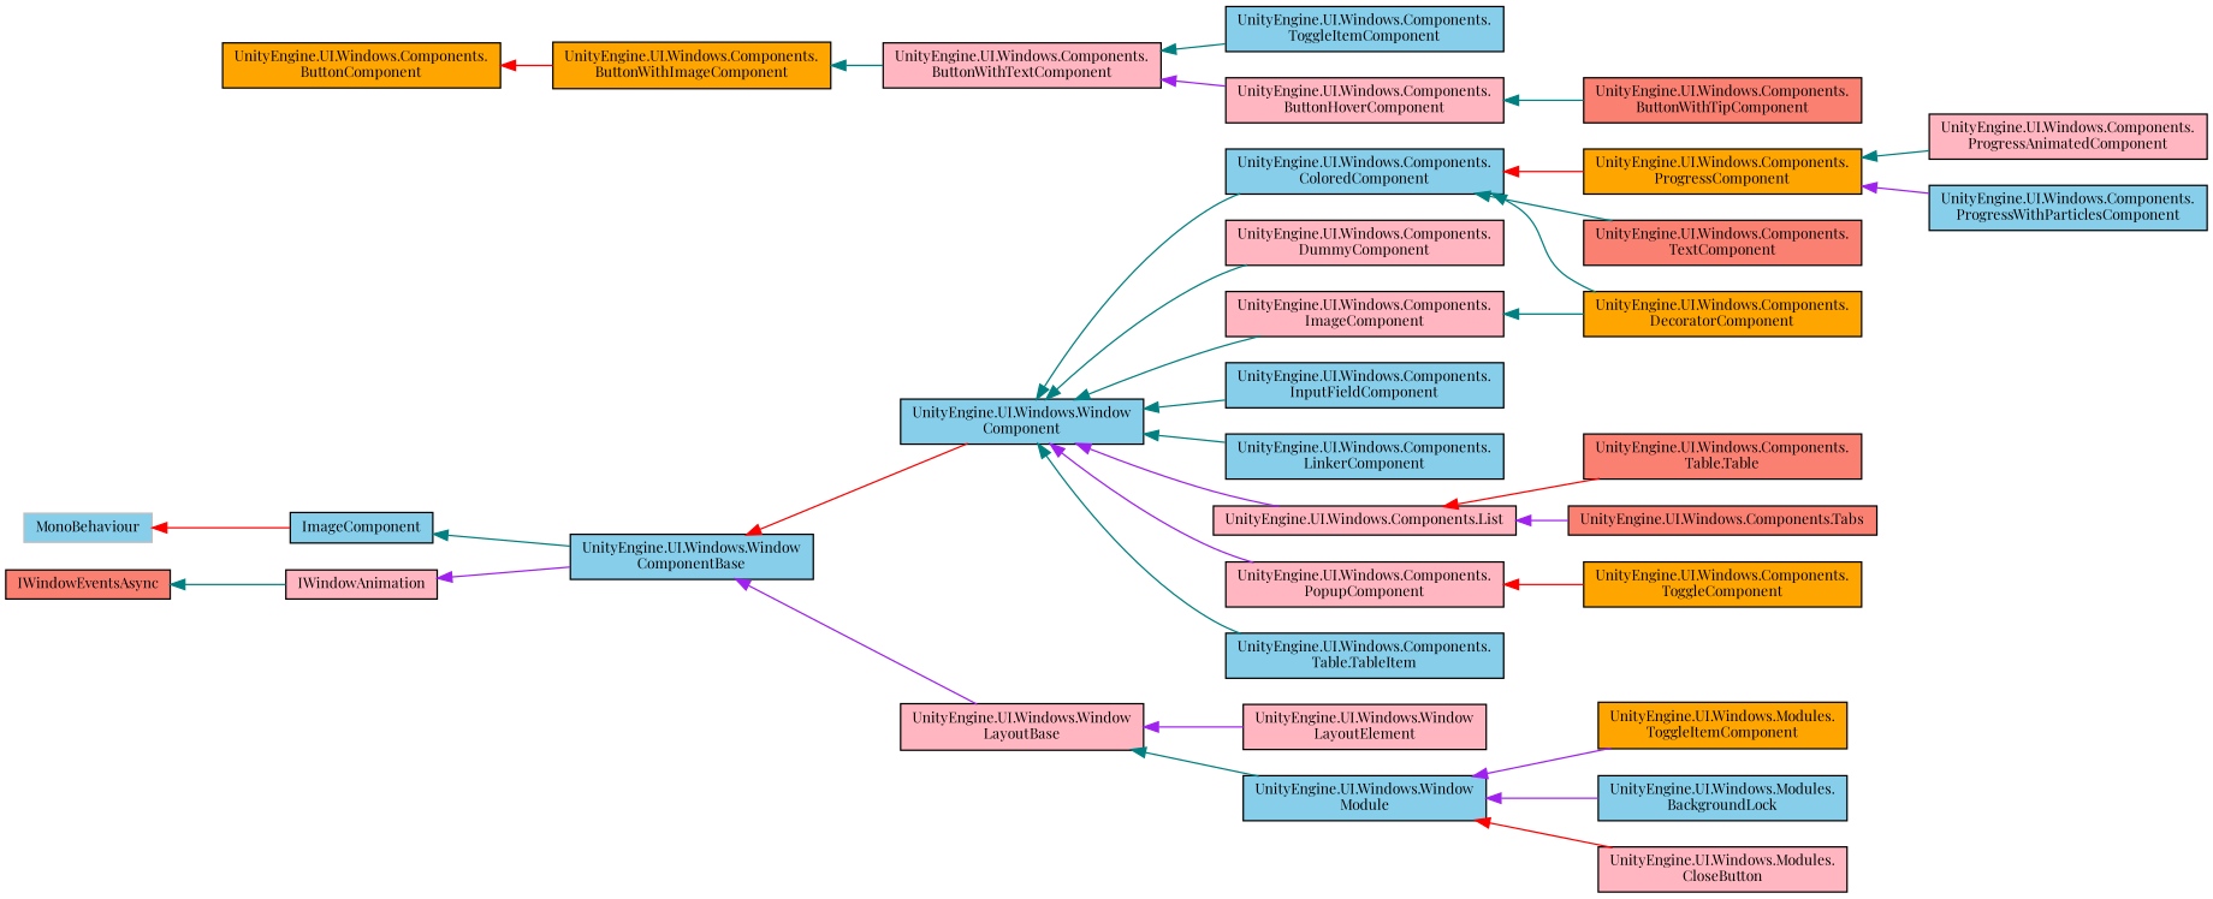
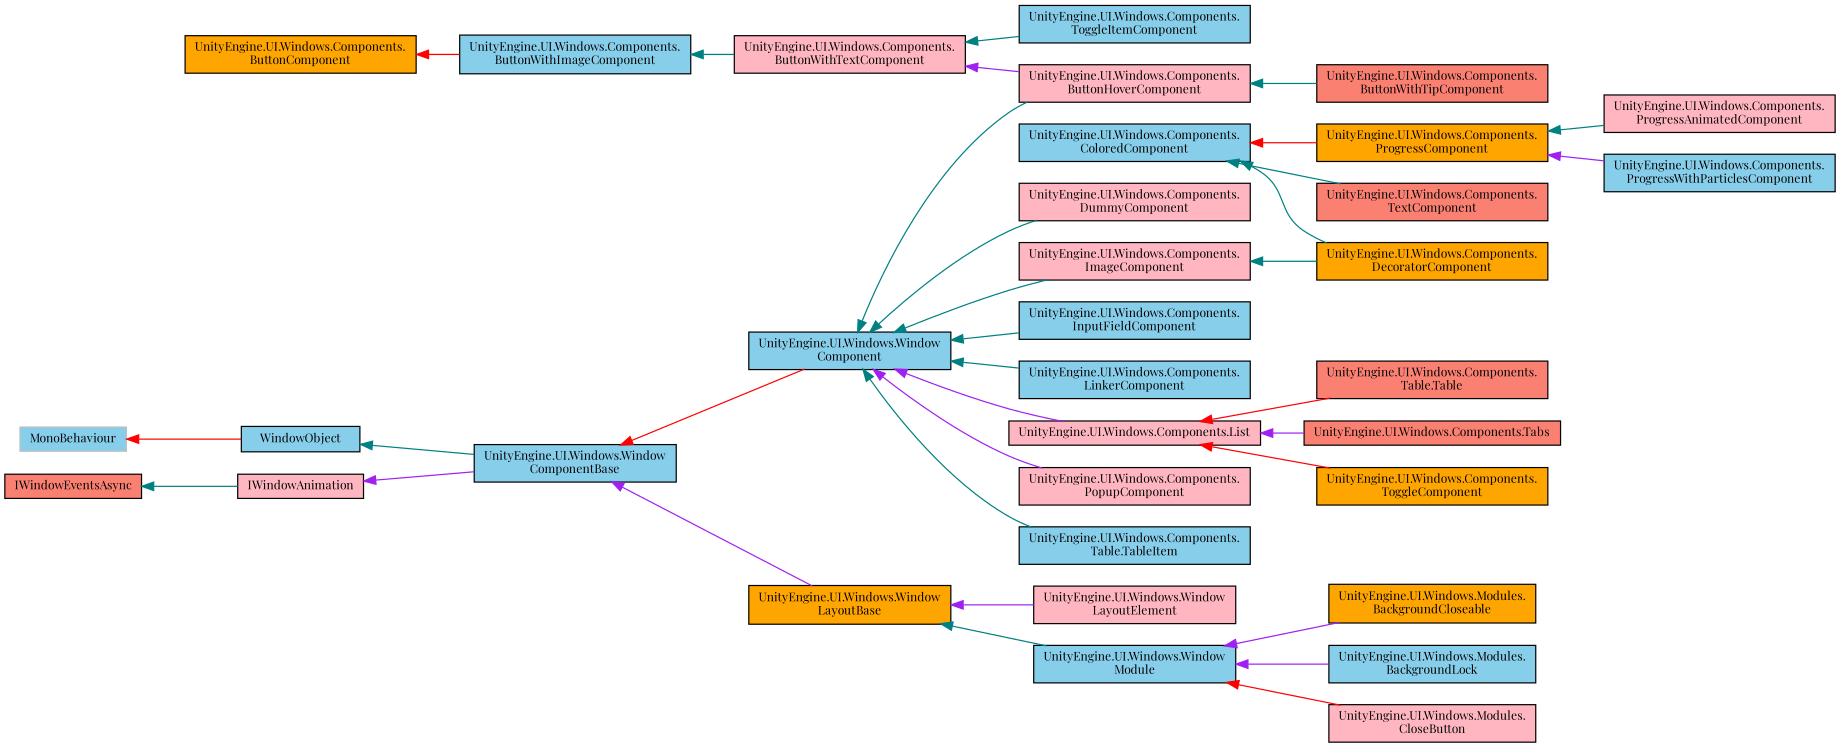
  digraph {
    fontname="Playfair Display"
    rankdir=LR
    node [color=black fillcolor=skyblue fontname="Playfair Display" fontsize=10 shape=record style=filled]
    edge [color=teal dir=back fontname="Playfair Display" fontsize=10 labelfontname=FreeSans labelfontsize=10 style=solid]
    n1 [fontcolor=black height=0.2 label="UnityEngine.UI.Windows.Window\lComponentBase" width=0.4]
    n2 [height=0.2 label="UnityEngine.UI.Windows.Window\lComponent" width=0.4]
-   n3 [fillcolor=lightpink height=0.2 label="UnityEngine.UI.Windows.Window\lLayoutBase" width=0.4]
+   n3 [fillcolor=orange height=0.2 label="UnityEngine.UI.Windows.Window\lLayoutBase" width=0.4]
    n4 [height=0.2 label="UnityEngine.UI.Windows.Components.\lColoredComponent" width=0.4]
    n5 [fillcolor=lightpink height=0.2 label="UnityEngine.UI.Windows.Components.\lDummyComponent" width=0.4]
    n6 [fillcolor=lightpink height=0.2 label="UnityEngine.UI.Windows.Components.\lImageComponent" width=0.4]
    n7 [height=0.2 label="UnityEngine.UI.Windows.Components.\lInputFieldComponent" width=0.4]
    n8 [height=0.2 label="UnityEngine.UI.Windows.Components.\lLinkerComponent" width=0.4]
    n9 [fillcolor=lightpink height=0.2 label="UnityEngine.UI.Windows.Components.List" width=0.4]
    n10 [fillcolor=lightpink height=0.2 label="UnityEngine.UI.Windows.Components.\lPopupComponent" width=0.4]
    n11 [height=0.2 label="UnityEngine.UI.Windows.Components.\lTable.TableItem" width=0.4]
    n12 [fillcolor=lightpink height=0.2 label="UnityEngine.UI.Windows.Window\lLayoutElement" width=0.4]
    n13 [height=0.2 label="UnityEngine.UI.Windows.Window\lModule" width=0.4]
-   n14 [height=0.2 label=ImageComponent width=0.4]
+   n14 [height=0.2 label=WindowObject width=0.4]
    n15 [color=grey75 height=0.2 label=MonoBehaviour width=0.4]
    n16 [fillcolor=lightpink height=0.2 label=IWindowAnimation width=0.4]
    n17 [fillcolor=salmon height=0.2 label=IWindowEventsAsync width=0.4]
    n18 [fillcolor=orange height=0.2 label="UnityEngine.UI.Windows.Components.\lProgressComponent" width=0.4]
    n19 [fillcolor=salmon height=0.2 label="UnityEngine.UI.Windows.Components.\lTextComponent" width=0.4]
    n20 [fillcolor=orange height=0.2 label="UnityEngine.UI.Windows.Components.\lDecoratorComponent" width=0.4]
    n21 [fillcolor=salmon height=0.2 label="UnityEngine.UI.Windows.Components.\lTable.Table" width=0.4]
    n22 [fillcolor=salmon height=0.2 label="UnityEngine.UI.Windows.Components.Tabs" width=0.4]
    n23 [fillcolor=orange height=0.2 label="UnityEngine.UI.Windows.Components.\lToggleComponent" width=0.4]
    n24 [fillcolor=orange height=0.2 label="UnityEngine.UI.Windows.Components.\lButtonComponent" width=0.4]
-   n25 [fillcolor=orange height=0.2 label="UnityEngine.UI.Windows.Components.\lButtonWithImageComponent" width=0.4]
+   n25 [height=0.2 label="UnityEngine.UI.Windows.Components.\lButtonWithImageComponent" width=0.4]
    n26 [fillcolor=lightpink height=0.2 label="UnityEngine.UI.Windows.Components.\lProgressAnimatedComponent" width=0.4]
    n27 [height=0.2 label="UnityEngine.UI.Windows.Components.\lProgressWithParticlesComponent" width=0.4]
    n28 [fillcolor=lightpink height=0.2 label="UnityEngine.UI.Windows.Components.\lButtonWithTextComponent" width=0.4]
    n29 [fillcolor=lightpink height=0.2 label="UnityEngine.UI.Windows.Components.\lButtonHoverComponent" width=0.4]
    n30 [height=0.2 label="UnityEngine.UI.Windows.Components.\lToggleItemComponent" width=0.4]
    n31 [fillcolor=salmon height=0.2 label="UnityEngine.UI.Windows.Components.\lButtonWithTipComponent" width=0.4]
-   n32 [fillcolor=orange height=0.2 label="UnityEngine.UI.Windows.Modules.\lToggleItemComponent" width=0.4]
+   n32 [fillcolor=orange height=0.2 label="UnityEngine.UI.Windows.Modules.\lBackgroundCloseable" width=0.4]
    n33 [height=0.2 label="UnityEngine.UI.Windows.Modules.\lBackgroundLock" width=0.4]
    n34 [fillcolor=lightpink height=0.2 label="UnityEngine.UI.Windows.Modules.\lCloseButton" width=0.4]
    n1 -> n2 [color=red]
    n1 -> n3 [color=purple]
-   n2 -> n4
+   n2 -> n29
    n2 -> n5
    n2 -> n6
    n2 -> n7
    n2 -> n8
    n2 -> n9 [color=purple]
    n2 -> n10 [color=purple]
    n2 -> n11
    n3 -> n12 [color=purple]
    n3 -> n13
    n4 -> n18 [color=red]
    n4 -> n19
    n4 -> n20
    n6 -> n20
    n9 -> n21 [color=red]
    n9 -> n22 [color=purple]
-   n10 -> n23 [color=red]
+   n9 -> n23 [color=red]
    n13 -> n32 [color=purple]
    n13 -> n33 [color=purple]
    n13 -> n34 [color=red]
    n14 -> n1
    n15 -> n14 [color=red]
    n16 -> n1 [color=purple]
    n17 -> n16
    n18 -> n26
    n18 -> n27 [color=purple]
    n24 -> n25 [color=red]
    n25 -> n28
    n28 -> n29 [color=purple]
    n28 -> n30
    n29 -> n31
  }
